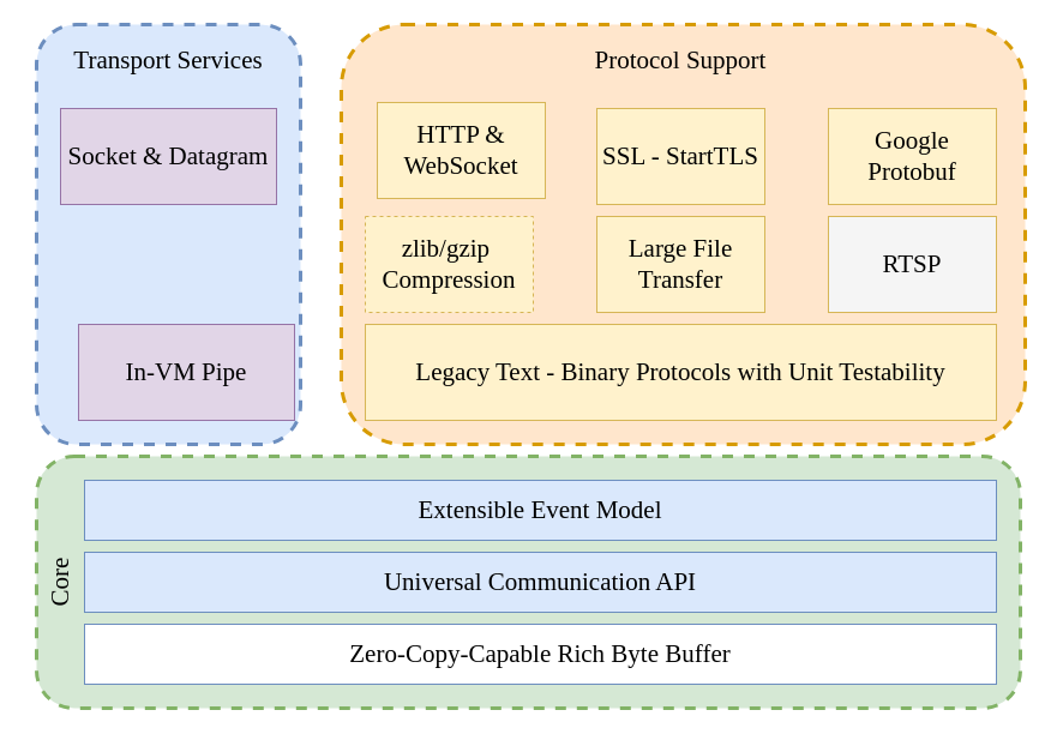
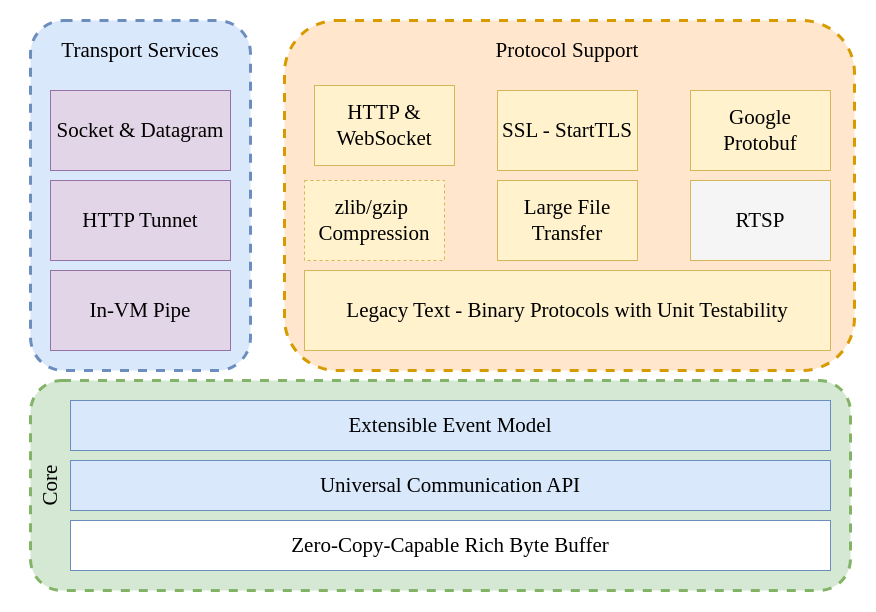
  <mxCell id="0" />
  <mxCell id="1" parent="0" />
  <mxCell id="2" value="" style="rounded=1;whiteSpace=wrap;html=1;fontFamily=Comic Sans MS;fontSize=21;fillColor=#ffe6cc;strokeColor=#d79b00;dashed=1;strokeWidth=3;" vertex="1" parent="1"><mxGeometry x="284" y="20" width="570" height="350" as="geometry" /></mxCell>
  <mxCell id="3" value="" style="rounded=1;whiteSpace=wrap;html=1;fontFamily=Comic Sans MS;fontSize=21;fillColor=#d5e8d4;strokeColor=#82b366;dashed=1;strokeWidth=3;" vertex="1" parent="1"><mxGeometry x="30" y="380" width="820" height="210" as="geometry" /></mxCell>
  <mxCell id="4" value="HTTP &amp;amp; WebSocket" style="rounded=0;whiteSpace=wrap;html=1;fontFamily=Comic Sans MS;fontSize=21;fillColor=#fff2cc;strokeColor=#d6b656;" vertex="1" parent="1"><mxGeometry x="314" y="85" width="140" height="80" as="geometry" /></mxCell>
  <mxCell id="5" value="SSL - StartTLS" style="rounded=0;whiteSpace=wrap;html=1;fontFamily=Comic Sans MS;fontSize=21;fillColor=#fff2cc;strokeColor=#d6b656;" vertex="1" parent="1"><mxGeometry x="497" y="90" width="140" height="80" as="geometry" /></mxCell>
  <mxCell id="6" value="Google Protobuf" style="rounded=0;whiteSpace=wrap;html=1;fontFamily=Comic Sans MS;fontSize=21;fillColor=#fff2cc;strokeColor=#d6b656;" vertex="1" parent="1"><mxGeometry x="690" y="90" width="140" height="80" as="geometry" /></mxCell>
  <mxCell id="7" value="zlib/gzip&amp;nbsp; Compression" style="rounded=0;whiteSpace=wrap;html=1;fontFamily=Comic Sans MS;fontSize=21;fillColor=#fff2cc;strokeColor=#d6b656;dashed=1;" vertex="1" parent="1"><mxGeometry x="304" y="180" width="140" height="80" as="geometry" /></mxCell>
  <mxCell id="8" value="Large File Transfer" style="rounded=0;whiteSpace=wrap;html=1;fontFamily=Comic Sans MS;fontSize=21;fillColor=#fff2cc;strokeColor=#d6b656;" vertex="1" parent="1"><mxGeometry x="497" y="180" width="140" height="80" as="geometry" /></mxCell>
  <mxCell id="9" value="RTSP" style="rounded=0;whiteSpace=wrap;html=1;fontFamily=Comic Sans MS;fontSize=21;fillColor=#f5f5f5;strokeColor=#d6b656;" vertex="1" parent="1"><mxGeometry x="690" y="180" width="140" height="80" as="geometry" /></mxCell>
  <mxCell id="10" value="Legacy Text - Binary Protocols with Unit Testability" style="rounded=0;whiteSpace=wrap;html=1;fontFamily=Comic Sans MS;fontSize=21;fillColor=#fff2cc;strokeColor=#d6b656;" vertex="1" parent="1"><mxGeometry x="304" y="270" width="526" height="80" as="geometry" /></mxCell>
  <mxCell id="11" value="Extensible Event Model" style="rounded=0;whiteSpace=wrap;html=1;fontFamily=Comic Sans MS;fontSize=21;fillColor=#dae8fc;strokeColor=#6c8ebf;" vertex="1" parent="1"><mxGeometry x="70" y="400" width="760" height="50" as="geometry" /></mxCell>
  <mxCell id="12" value="Universal Communication API" style="rounded=0;whiteSpace=wrap;html=1;fontFamily=Comic Sans MS;fontSize=21;fillColor=#dae8fc;strokeColor=#6c8ebf;" vertex="1" parent="1"><mxGeometry x="70" y="460" width="760" height="50" as="geometry" /></mxCell>
  <mxCell id="13" value="Zero-Copy-Capable Rich Byte Buffer" style="rounded=0;whiteSpace=wrap;html=1;fontFamily=Comic Sans MS;fontSize=21;fillColor=#ffffff;strokeColor=#6c8ebf;" vertex="1" parent="1"><mxGeometry x="70" y="520" width="760" height="50" as="geometry" /></mxCell>
  <mxCell id="14" value="Protocol Support" style="text;html=1;strokeColor=none;fillColor=none;align=center;verticalAlign=middle;whiteSpace=wrap;rounded=0;fontFamily=Comic Sans MS;fontSize=21;" vertex="1" parent="1"><mxGeometry x="462" y="40" width="210" height="20" as="geometry" /></mxCell>
  <mxCell id="15" value="Core" style="text;html=1;strokeColor=none;fillColor=none;align=center;verticalAlign=middle;whiteSpace=wrap;rounded=0;fontFamily=Comic Sans MS;fontSize=21;rotation=-90;" vertex="1" parent="1"><mxGeometry x="20" y="475" width="60" height="20" as="geometry" /></mxCell>
  <mxCell id="16" value="" style="rounded=1;whiteSpace=wrap;html=1;fontFamily=Comic Sans MS;fontSize=21;fillColor=#dae8fc;strokeColor=#6c8ebf;dashed=1;strokeWidth=3;" vertex="1" parent="1"><mxGeometry x="30" y="20" width="220" height="350" as="geometry" /></mxCell>
  <mxCell id="17" value="Socket &amp;amp; Datagram" style="rounded=0;whiteSpace=wrap;html=1;fontFamily=Comic Sans MS;fontSize=21;fillColor=#e1d5e7;strokeColor=#9673a6;" vertex="1" parent="1"><mxGeometry x="50" y="90" width="180" height="80" as="geometry" /></mxCell>
- <mxCell id="19" value="In-VM Pipe" style="rounded=0;whiteSpace=wrap;html=1;fontFamily=Comic Sans MS;fontSize=21;fillColor=#e1d5e7;strokeColor=#9673a6;" vertex="1" parent="1"><mxGeometry x="65" y="270" width="180" height="80" as="geometry" /></mxCell>
+ <mxCell id="18" value="HTTP Tunnet" style="rounded=0;whiteSpace=wrap;html=1;fontFamily=Comic Sans MS;fontSize=21;fillColor=#e1d5e7;strokeColor=#9673a6;" vertex="1" parent="1"><mxGeometry x="50" y="180" width="180" height="80" as="geometry" /></mxCell>
+ <mxCell id="19" value="In-VM Pipe" style="rounded=0;whiteSpace=wrap;html=1;fontFamily=Comic Sans MS;fontSize=21;fillColor=#e1d5e7;strokeColor=#9673a6;" vertex="1" parent="1"><mxGeometry x="50" y="270" width="180" height="80" as="geometry" /></mxCell>
  <mxCell id="20" value="Transport Services" style="text;html=1;strokeColor=none;fillColor=none;align=center;verticalAlign=middle;whiteSpace=wrap;rounded=0;fontFamily=Comic Sans MS;fontSize=21;" vertex="1" parent="1"><mxGeometry x="30" y="40" width="220" height="20" as="geometry" /></mxCell>
